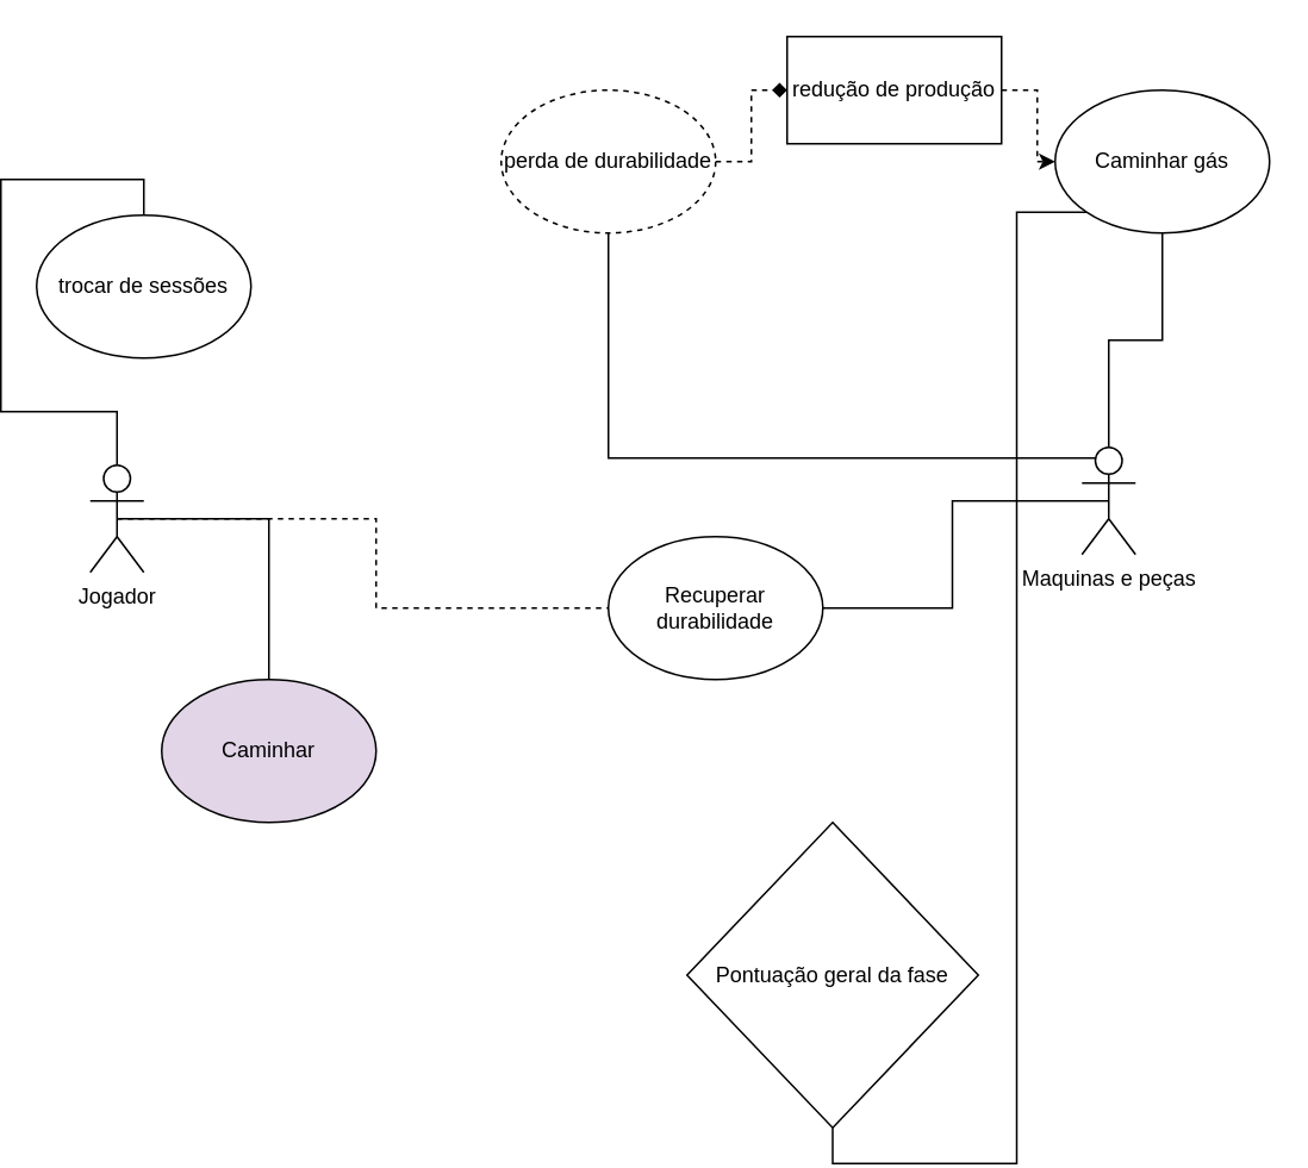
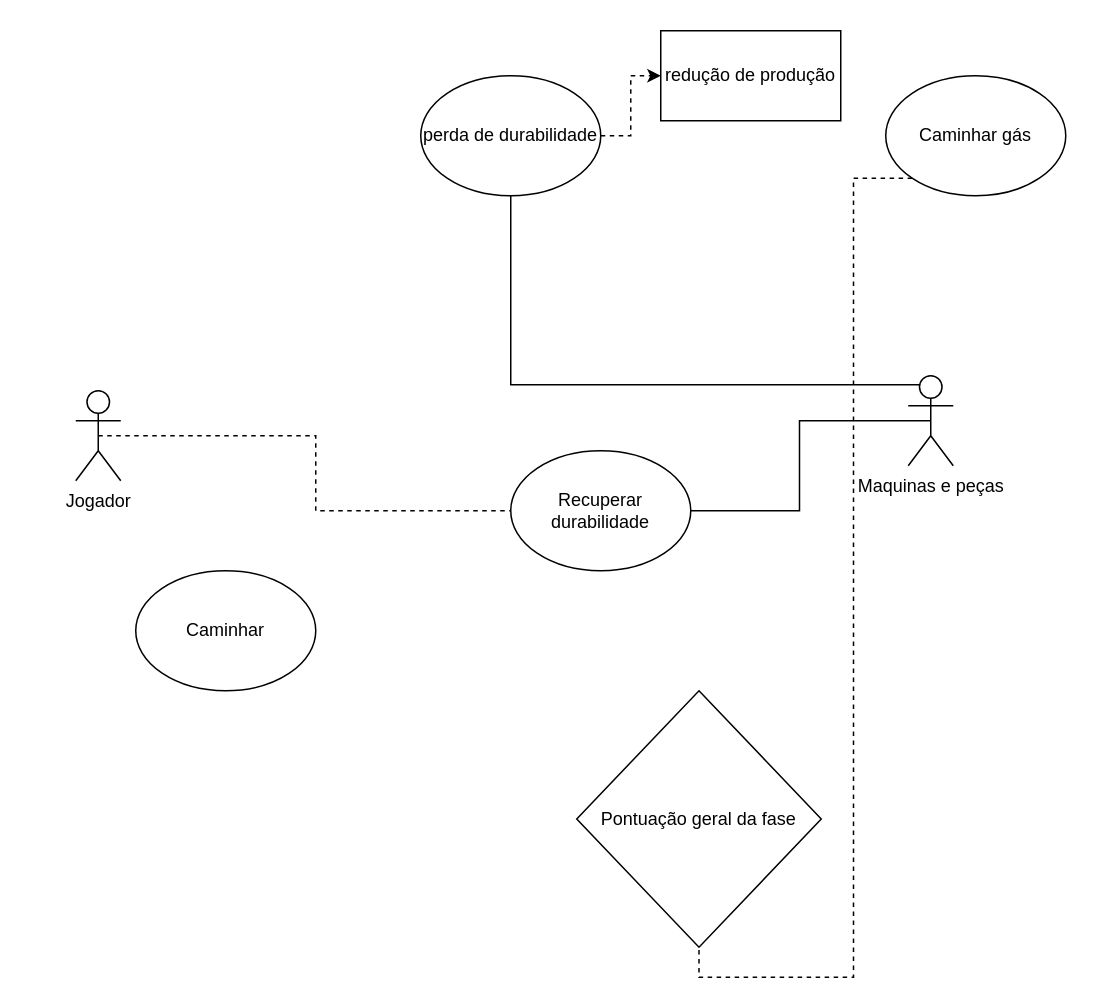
  <mxCell id="0" />
  <mxCell id="1" parent="0" />
  <mxCell id="2" style="edgeStyle=orthogonalEdgeStyle;rounded=0;orthogonalLoop=1;jettySize=auto;html=1;exitX=0.5;exitY=0.5;exitDx=0;exitDy=0;exitPerimeter=0;entryX=0;entryY=0.5;entryDx=0;entryDy=0;endArrow=none;endFill=0;dashed=1;" parent="1" source="5" target="16" edge="1"><mxGeometry relative="1" as="geometry" /></mxCell>
- <mxCell id="3" style="edgeStyle=orthogonalEdgeStyle;rounded=0;orthogonalLoop=1;jettySize=auto;html=1;exitX=0.5;exitY=0.5;exitDx=0;exitDy=0;exitPerimeter=0;endArrow=none;endFill=0;" parent="1" source="5" target="18" edge="1"><mxGeometry relative="1" as="geometry" /></mxCell>
- <mxCell id="4" style="edgeStyle=orthogonalEdgeStyle;rounded=0;orthogonalLoop=1;jettySize=auto;html=1;entryX=0.5;entryY=0;entryDx=0;entryDy=0;endArrow=none;endFill=0;" parent="1" source="5" target="19" edge="1"><mxGeometry relative="1" as="geometry" /></mxCell>
  <mxCell id="5" value="Jogador" style="shape=umlActor;verticalLabelPosition=bottom;verticalAlign=top;html=1;outlineConnect=0;" parent="1" vertex="1"><mxGeometry x="50" y="260" width="30" height="60" as="geometry" /></mxCell>
- <mxCell id="6" style="edgeStyle=orthogonalEdgeStyle;rounded=0;orthogonalLoop=1;jettySize=auto;html=1;endArrow=none;endFill=0;" parent="1" source="8" target="10" edge="1"><mxGeometry relative="1" as="geometry" /></mxCell>
  <mxCell id="7" style="edgeStyle=orthogonalEdgeStyle;rounded=0;orthogonalLoop=1;jettySize=auto;html=1;exitX=0.25;exitY=0.1;exitDx=0;exitDy=0;exitPerimeter=0;endArrow=none;endFill=0;" parent="1" source="8" target="12" edge="1"><mxGeometry relative="1" as="geometry" /></mxCell>
  <mxCell id="8" value="Maquinas e peças" style="shape=umlActor;verticalLabelPosition=bottom;verticalAlign=top;html=1;outlineConnect=0;" parent="1" vertex="1"><mxGeometry x="605" y="250" width="30" height="60" as="geometry" /></mxCell>
- <mxCell id="9" style="edgeStyle=orthogonalEdgeStyle;rounded=0;orthogonalLoop=1;jettySize=auto;html=1;exitX=0;exitY=1;exitDx=0;exitDy=0;entryX=0.5;entryY=1;entryDx=0;entryDy=0;endArrow=none;endFill=0;" parent="1" source="10" target="15" edge="1"><mxGeometry relative="1" as="geometry" /></mxCell>
+ <mxCell id="9" style="edgeStyle=orthogonalEdgeStyle;rounded=0;orthogonalLoop=1;jettySize=auto;html=1;exitX=0;exitY=1;exitDx=0;exitDy=0;entryX=0.5;entryY=1;entryDx=0;entryDy=0;endArrow=none;endFill=0;dashed=1;" parent="1" source="10" target="15" edge="1"><mxGeometry relative="1" as="geometry" /></mxCell>
  <mxCell id="10" value="Caminhar gás" style="ellipse;whiteSpace=wrap;html=1;" parent="1" vertex="1"><mxGeometry x="590" y="50" width="120" height="80" as="geometry" /></mxCell>
- <mxCell id="11" style="edgeStyle=orthogonalEdgeStyle;rounded=0;orthogonalLoop=1;jettySize=auto;html=1;dashed=1;entryX=0;entryY=0.5;entryDx=0;entryDy=0;endArrow=diamond;" parent="1" source="12" target="14" edge="1"><mxGeometry relative="1" as="geometry"><mxPoint x="520" y="90" as="targetPoint" /></mxGeometry></mxCell>
- <mxCell id="12" value="perda de durabilidade" style="ellipse;whiteSpace=wrap;html=1;dashed=1;" parent="1" vertex="1"><mxGeometry x="280" y="50" width="120" height="80" as="geometry" /></mxCell>
- <mxCell id="13" style="edgeStyle=orthogonalEdgeStyle;rounded=0;orthogonalLoop=1;jettySize=auto;html=1;exitX=1;exitY=0.5;exitDx=0;exitDy=0;entryX=0;entryY=0.5;entryDx=0;entryDy=0;dashed=1;" parent="1" source="14" target="10" edge="1"><mxGeometry relative="1" as="geometry" /></mxCell>
+ <mxCell id="11" style="edgeStyle=orthogonalEdgeStyle;rounded=0;orthogonalLoop=1;jettySize=auto;html=1;dashed=1;entryX=0;entryY=0.5;entryDx=0;entryDy=0;" parent="1" source="12" target="14" edge="1"><mxGeometry relative="1" as="geometry"><mxPoint x="520" y="90" as="targetPoint" /></mxGeometry></mxCell>
+ <mxCell id="12" value="perda de durabilidade" style="ellipse;whiteSpace=wrap;html=1;" parent="1" vertex="1"><mxGeometry x="280" y="50" width="120" height="80" as="geometry" /></mxCell>
  <mxCell id="14" value="redução de produção" style="rounded=0;whiteSpace=wrap;html=1;" parent="1" vertex="1"><mxGeometry x="440" y="20" width="120" height="60" as="geometry" /></mxCell>
  <mxCell id="15" value="Pontuação geral da fase" style="rhombus;whiteSpace=wrap;html=1;" parent="1" vertex="1"><mxGeometry x="384" y="460" width="163" height="171" as="geometry" /></mxCell>
  <mxCell id="16" value="Recuperar durabilidade" style="ellipse;whiteSpace=wrap;html=1;" parent="1" vertex="1"><mxGeometry x="340" y="300" width="120" height="80" as="geometry" /></mxCell>
  <mxCell id="17" style="edgeStyle=orthogonalEdgeStyle;rounded=0;orthogonalLoop=1;jettySize=auto;html=1;entryX=0.5;entryY=0.5;entryDx=0;entryDy=0;entryPerimeter=0;endArrow=none;endFill=0;" parent="1" source="16" target="8" edge="1"><mxGeometry relative="1" as="geometry" /></mxCell>
- <mxCell id="18" value="Caminhar" style="ellipse;whiteSpace=wrap;html=1;fillColor=#e1d5e7;" parent="1" vertex="1"><mxGeometry x="90" y="380" width="120" height="80" as="geometry" /></mxCell>
- <mxCell id="19" value="trocar de sessões" style="ellipse;whiteSpace=wrap;html=1;" parent="1" vertex="1"><mxGeometry x="20" y="120" width="120" height="80" as="geometry" /></mxCell>
+ <mxCell id="18" value="Caminhar" style="ellipse;whiteSpace=wrap;html=1;" parent="1" vertex="1"><mxGeometry x="90" y="380" width="120" height="80" as="geometry" /></mxCell>
